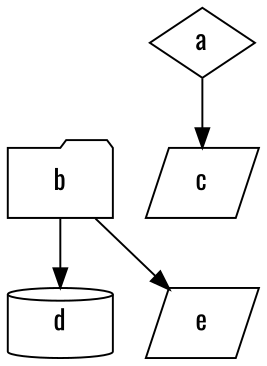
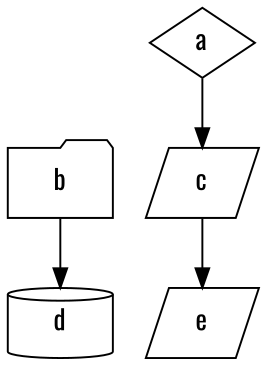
  digraph {
    fontname=Oswald
    ordering=out
    node [fontname=Oswald shape=parallelogram]
    edge [fontname=Oswald]
    a [shape=diamond]
    c
    b [shape=folder]
    d [shape=cylinder]
    e
    a -> c
    b -> d
-   b -> e
+   c -> e
  }
